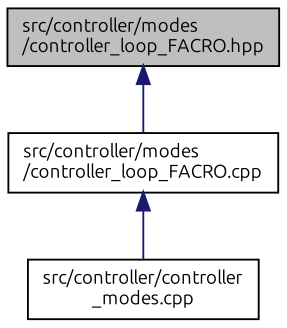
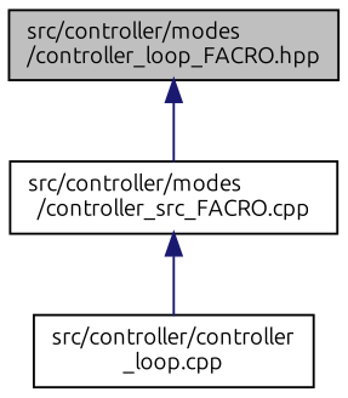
  digraph {
    fontname=Ubuntu
    node [color=black fillcolor=white fontname=Ubuntu fontsize=10 shape=record style=filled]
    edge [color=midnightblue dir=back fontname=Ubuntu fontsize=10 labelfontname=Helvetica labelfontsize=10 style=solid]
    n1 [fillcolor=grey75 fontcolor=black height=0.2 label="src/controller/modes\l/controller_loop_FACRO.hpp" width=0.4]
-   n2 [height=0.2 label="src/controller/modes\l/controller_loop_FACRO.cpp" width=0.4]
-   n3 [height=0.2 label="src/controller/controller\l_modes.cpp" width=0.4]
+   n2 [height=0.2 label="src/controller/modes\l/controller_src_FACRO.cpp" width=0.4]
+   n3 [height=0.2 label="src/controller/controller\l_loop.cpp" width=0.4]
    n1 -> n2
    n2 -> n3
  }
